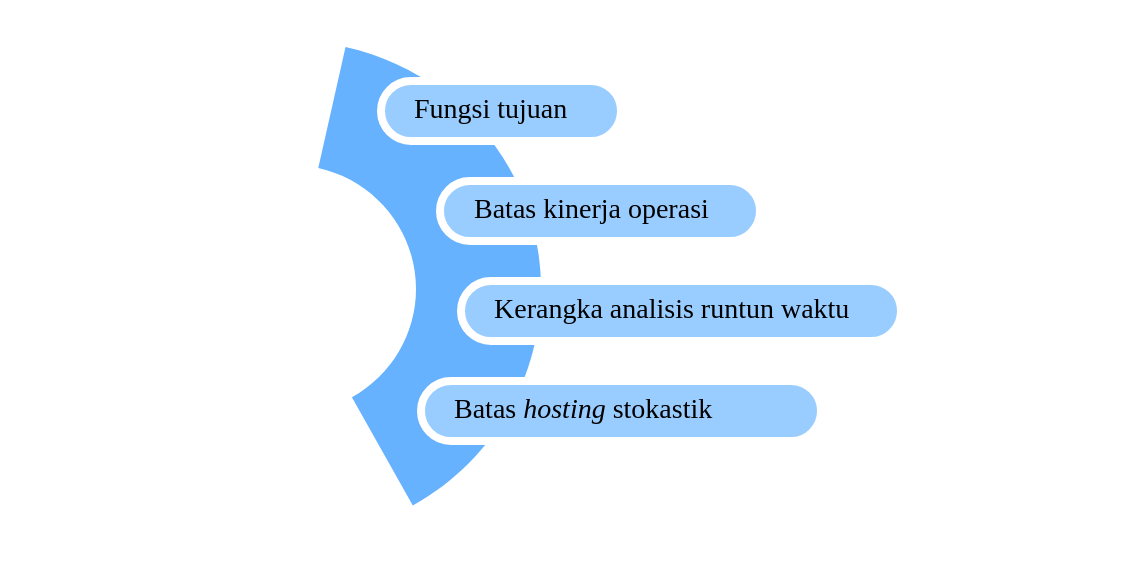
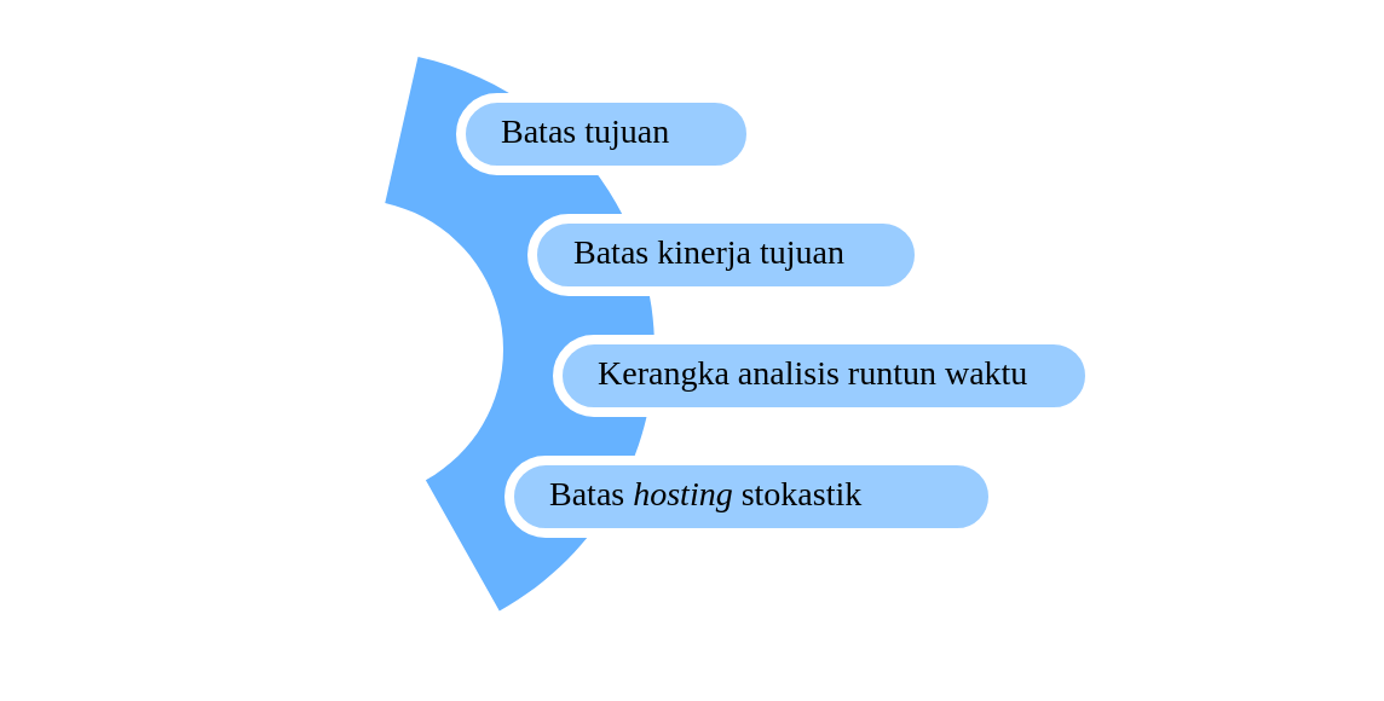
  <mxCell id="0" />
  <mxCell id="1" parent="0" />
  <mxCell id="2" value="" style="rounded=0;whiteSpace=wrap;html=1;strokeColor=none;strokeWidth=4;fillColor=none;fontColor=#FFFFFF;align=left;" vertex="1" parent="1"><mxGeometry x="20" y="20" width="530" height="240" as="geometry" /></mxCell>
  <mxCell id="3" value="" style="verticalLabelPosition=bottom;verticalAlign=top;html=1;shape=mxgraph.basic.partConcEllipse;startAngle=0.581;endAngle=0.965;arcWidth=0.5;flipH=1;fillColor=#66B2FF;strokeColor=none;" vertex="1" parent="1"><mxGeometry x="20" y="20" width="250" height="248" as="geometry" /></mxCell>
- <mxCell id="4" value="&lt;span style=&quot;color: rgb(0 , 0 , 0) ; font-family: &amp;#34;times new roman&amp;#34; ; font-size: 14px ; white-space: normal&quot;&gt;Fungsi tujuan&lt;/span&gt;" style="rounded=1;whiteSpace=wrap;html=1;strokeColor=#FFFFFF;strokeWidth=4;fillColor=#99CCFF;fontColor=#FFFFFF;align=left;spacing=17;arcSize=50;" vertex="1" parent="1"><mxGeometry x="190" y="40" width="120" height="30" as="geometry" /></mxCell>
- <mxCell id="5" value="&lt;span style=&quot;color: rgb(0 , 0 , 0) ; font-family: &amp;#34;times new roman&amp;#34; ; font-size: 14px&quot;&gt;Batas kinerja operasi&lt;/span&gt;" style="rounded=1;whiteSpace=wrap;html=1;strokeColor=#FFFFFF;strokeWidth=4;fillColor=#99CCFF;fontColor=#FFFFFF;align=left;spacing=17;arcSize=50;" vertex="1" parent="1"><mxGeometry x="219.5" y="90" width="160" height="30" as="geometry" /></mxCell>
+ <mxCell id="4" value="&lt;span style=&quot;color: rgb(0 , 0 , 0) ; font-family: &amp;#34;times new roman&amp;#34; ; font-size: 14px ; white-space: normal&quot;&gt;Batas tujuan&lt;/span&gt;" style="rounded=1;whiteSpace=wrap;html=1;strokeColor=#FFFFFF;strokeWidth=4;fillColor=#99CCFF;fontColor=#FFFFFF;align=left;spacing=17;arcSize=50;" vertex="1" parent="1"><mxGeometry x="190" y="40" width="120" height="30" as="geometry" /></mxCell>
+ <mxCell id="5" value="&lt;span style=&quot;color: rgb(0 , 0 , 0) ; font-family: &amp;#34;times new roman&amp;#34; ; font-size: 14px&quot;&gt;Batas kinerja tujuan&lt;/span&gt;" style="rounded=1;whiteSpace=wrap;html=1;strokeColor=#FFFFFF;strokeWidth=4;fillColor=#99CCFF;fontColor=#FFFFFF;align=left;spacing=17;arcSize=50;" vertex="1" parent="1"><mxGeometry x="219.5" y="90" width="160" height="30" as="geometry" /></mxCell>
  <mxCell id="6" value="&lt;span style=&quot;color: rgb(0 , 0 , 0) ; font-family: &amp;#34;times new roman&amp;#34; ; font-size: 14px&quot;&gt;Kerangka analisis runtun waktu&lt;/span&gt;&lt;span style=&quot;color: rgba(0 , 0 , 0 , 0) ; font-family: monospace ; font-size: 0px ; white-space: nowrap&quot;&gt;%3CmxGraphModel%3E%3Croot%3E%3CmxCell%20id%3D%220%22%2F%3E%3CmxCell%20id%3D%221%22%20parent%3D%220%22%2F%3E%3CmxCell%20id%3D%222%22%20value%3D%22Batas%20kinerja%20operasi%22%20style%3D%22rounded%3D0%3BwhiteSpace%3Dwrap%3Bhtml%3D1%3BstrokeColor%3D%23000000%3BstrokeWidth%3D1%3BfillColor%3D%23FFFFFF%3BfontSize%3D14%3BfontFamily%3DTimes%20New%20Roman%3B%22%20vertex%3D%221%22%20parent%3D%221%22%3E%3CmxGeometry%20x%3D%22-100%22%20y%3D%22400%22%20width%3D%22240%22%20height%3D%2230%22%20as%3D%22geometry%22%2F%3E%3C%2FmxCell%3E%3C%2Froot%3E%3C%2FmxGraphModel%3E&lt;/span&gt;&lt;span style=&quot;color: rgba(0 , 0 , 0 , 0) ; font-family: monospace ; font-size: 0px ; white-space: nowrap&quot;&gt;%3CmxGraphModel%3E%3Croot%3E%3CmxCell%20id%3D%220%22%2F%3E%3CmxCell%20id%3D%221%22%20parent%3D%220%22%2F%3E%3CmxCell%20id%3D%222%22%20value%3D%22Batas%20kinerja%20operasi%22%20style%3D%22rounded%3D0%3BwhiteSpace%3Dwrap%3Bhtml%3D1%3BstrokeColor%3D%23000000%3BstrokeWidth%3D1%3BfillColor%3D%23FFFFFF%3BfontSize%3D14%3BfontFamily%3DTimes%20New%20Roman%3B%22%20vertex%3D%221%22%20parent%3D%221%22%3E%3CmxGeometry%20x%3D%22-100%22%20y%3D%22400%22%20width%3D%22240%22%20height%3D%2230%22%20as%3D%22geometry%22%2F%3E%3C%2FmxCell%3E%3C%2Froot%3E%3C%2FmxGraphModel%3E&lt;/span&gt;" style="rounded=1;whiteSpace=wrap;html=1;strokeColor=#FFFFFF;strokeWidth=4;fillColor=#99CCFF;fontColor=#FFFFFF;align=left;spacing=17;arcSize=50;" vertex="1" parent="1"><mxGeometry x="230" y="140" width="220" height="30" as="geometry" /></mxCell>
  <mxCell id="7" value="&lt;span style=&quot;color: rgb(0 , 0 , 0) ; font-family: &amp;#34;times new roman&amp;#34; ; font-size: 14px&quot;&gt;Batas&amp;nbsp;&lt;/span&gt;&lt;i style=&quot;color: rgb(0 , 0 , 0) ; font-family: &amp;#34;times new roman&amp;#34; ; font-size: 14px&quot;&gt;hosting&lt;/i&gt;&lt;span style=&quot;color: rgb(0 , 0 , 0) ; font-family: &amp;#34;times new roman&amp;#34; ; font-size: 14px&quot;&gt;&amp;nbsp;stokastik&lt;/span&gt;" style="rounded=1;whiteSpace=wrap;html=1;strokeColor=#FFFFFF;strokeWidth=4;fillColor=#99CCFF;fontColor=#FFFFFF;align=left;spacing=17;arcSize=50;" vertex="1" parent="1"><mxGeometry x="210" y="190" width="200" height="30" as="geometry" /></mxCell>
